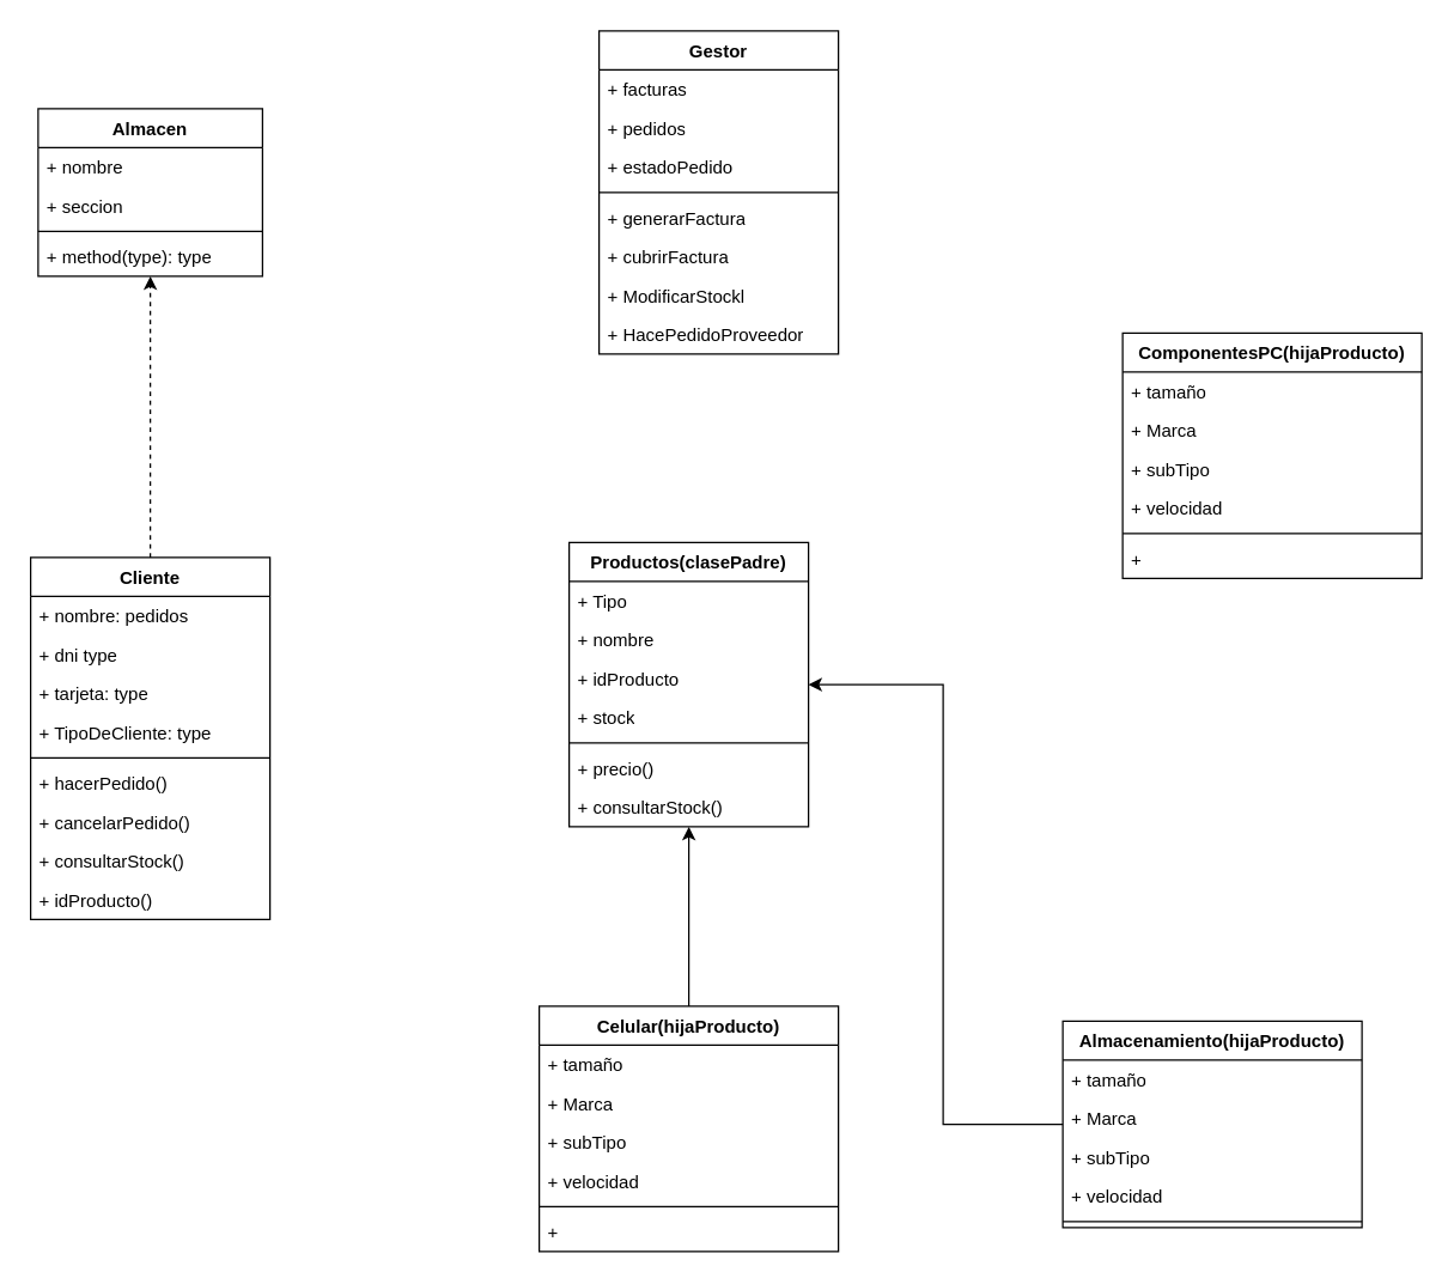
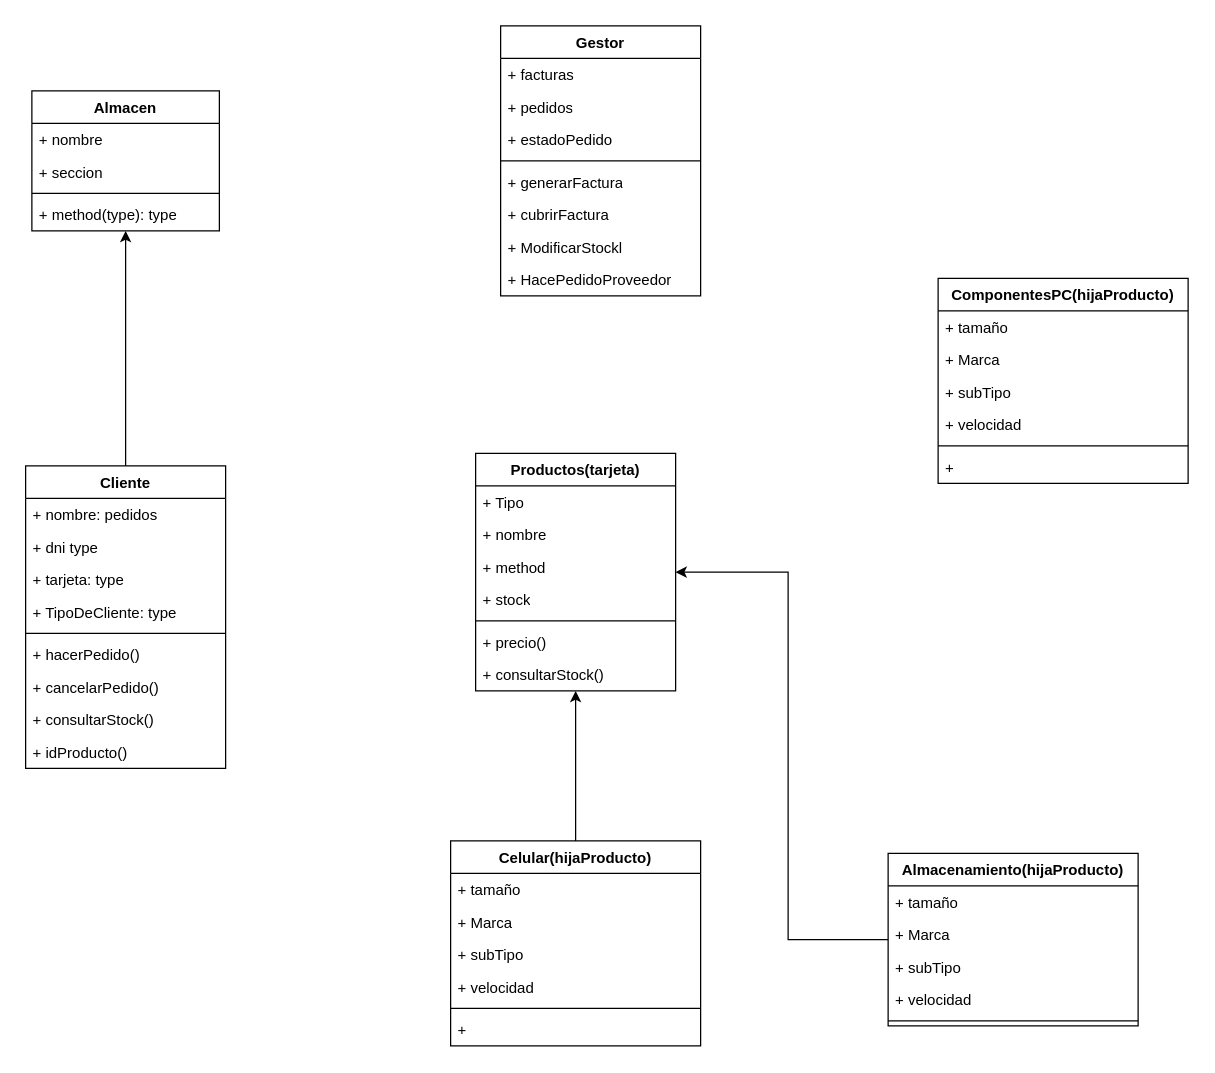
  <mxCell id="0" />
  <mxCell id="1" parent="0" />
- <mxCell id="2" style="edgeStyle=orthogonalEdgeStyle;rounded=0;orthogonalLoop=1;jettySize=auto;html=1;dashed=1;" edge="1" parent="1" source="3" target="13"><mxGeometry relative="1" as="geometry" /></mxCell>
+ <mxCell id="2" style="edgeStyle=orthogonalEdgeStyle;rounded=0;orthogonalLoop=1;jettySize=auto;html=1;" edge="1" parent="1" source="3" target="13"><mxGeometry relative="1" as="geometry" /></mxCell>
  <mxCell id="3" value="Cliente" style="swimlane;fontStyle=1;align=center;verticalAlign=top;childLayout=stackLayout;horizontal=1;startSize=26;horizontalStack=0;resizeParent=1;resizeParentMax=0;resizeLast=0;collapsible=1;marginBottom=0;whiteSpace=wrap;html=1;" vertex="1" parent="1"><mxGeometry x="20" y="372" width="160" height="242" as="geometry" /></mxCell>
  <mxCell id="4" value="+ nombre: pedidos" style="text;strokeColor=none;fillColor=none;align=left;verticalAlign=top;spacingLeft=4;spacingRight=4;overflow=hidden;rotatable=0;points=[[0,0.5],[1,0.5]];portConstraint=eastwest;whiteSpace=wrap;html=1;" vertex="1" parent="3"><mxGeometry y="26" width="160" height="26" as="geometry" /></mxCell>
  <mxCell id="5" value="+ dni type" style="text;strokeColor=none;fillColor=none;align=left;verticalAlign=top;spacingLeft=4;spacingRight=4;overflow=hidden;rotatable=0;points=[[0,0.5],[1,0.5]];portConstraint=eastwest;whiteSpace=wrap;html=1;" vertex="1" parent="3"><mxGeometry y="52" width="160" height="26" as="geometry" /></mxCell>
  <mxCell id="6" value="+ tarjeta: type" style="text;strokeColor=none;fillColor=none;align=left;verticalAlign=top;spacingLeft=4;spacingRight=4;overflow=hidden;rotatable=0;points=[[0,0.5],[1,0.5]];portConstraint=eastwest;whiteSpace=wrap;html=1;" vertex="1" parent="3"><mxGeometry y="78" width="160" height="26" as="geometry" /></mxCell>
  <mxCell id="7" value="+ TipoDeCliente: type" style="text;strokeColor=none;fillColor=none;align=left;verticalAlign=top;spacingLeft=4;spacingRight=4;overflow=hidden;rotatable=0;points=[[0,0.5],[1,0.5]];portConstraint=eastwest;whiteSpace=wrap;html=1;" vertex="1" parent="3"><mxGeometry y="104" width="160" height="26" as="geometry" /></mxCell>
  <mxCell id="8" value="" style="line;strokeWidth=1;fillColor=none;align=left;verticalAlign=middle;spacingTop=-1;spacingLeft=3;spacingRight=3;rotatable=0;labelPosition=right;points=[];portConstraint=eastwest;strokeColor=inherit;" vertex="1" parent="3"><mxGeometry y="130" width="160" height="8" as="geometry" /></mxCell>
  <mxCell id="9" value="+ hacerPedido()" style="text;strokeColor=none;fillColor=none;align=left;verticalAlign=top;spacingLeft=4;spacingRight=4;overflow=hidden;rotatable=0;points=[[0,0.5],[1,0.5]];portConstraint=eastwest;whiteSpace=wrap;html=1;" vertex="1" parent="3"><mxGeometry y="138" width="160" height="26" as="geometry" /></mxCell>
  <mxCell id="10" value="+ cancelarPedido()" style="text;strokeColor=none;fillColor=none;align=left;verticalAlign=top;spacingLeft=4;spacingRight=4;overflow=hidden;rotatable=0;points=[[0,0.5],[1,0.5]];portConstraint=eastwest;whiteSpace=wrap;html=1;" vertex="1" parent="3"><mxGeometry y="164" width="160" height="26" as="geometry" /></mxCell>
  <mxCell id="11" value="+ consultarStock()" style="text;strokeColor=none;fillColor=none;align=left;verticalAlign=top;spacingLeft=4;spacingRight=4;overflow=hidden;rotatable=0;points=[[0,0.5],[1,0.5]];portConstraint=eastwest;whiteSpace=wrap;html=1;" vertex="1" parent="3"><mxGeometry y="190" width="160" height="26" as="geometry" /></mxCell>
  <mxCell id="12" value="+ idProducto()" style="text;strokeColor=none;fillColor=none;align=left;verticalAlign=top;spacingLeft=4;spacingRight=4;overflow=hidden;rotatable=0;points=[[0,0.5],[1,0.5]];portConstraint=eastwest;whiteSpace=wrap;html=1;" vertex="1" parent="3"><mxGeometry y="216" width="160" height="26" as="geometry" /></mxCell>
  <mxCell id="13" value="Almacen" style="swimlane;fontStyle=1;align=center;verticalAlign=top;childLayout=stackLayout;horizontal=1;startSize=26;horizontalStack=0;resizeParent=1;resizeParentMax=0;resizeLast=0;collapsible=1;marginBottom=0;whiteSpace=wrap;html=1;" vertex="1" parent="1"><mxGeometry x="25" y="72" width="150" height="112" as="geometry" /></mxCell>
  <mxCell id="14" value="+ nombre" style="text;strokeColor=none;fillColor=none;align=left;verticalAlign=top;spacingLeft=4;spacingRight=4;overflow=hidden;rotatable=0;points=[[0,0.5],[1,0.5]];portConstraint=eastwest;whiteSpace=wrap;html=1;" vertex="1" parent="13"><mxGeometry y="26" width="150" height="26" as="geometry" /></mxCell>
  <mxCell id="15" value="+ seccion" style="text;strokeColor=none;fillColor=none;align=left;verticalAlign=top;spacingLeft=4;spacingRight=4;overflow=hidden;rotatable=0;points=[[0,0.5],[1,0.5]];portConstraint=eastwest;whiteSpace=wrap;html=1;" vertex="1" parent="13"><mxGeometry y="52" width="150" height="26" as="geometry" /></mxCell>
  <mxCell id="16" value="" style="line;strokeWidth=1;fillColor=none;align=left;verticalAlign=middle;spacingTop=-1;spacingLeft=3;spacingRight=3;rotatable=0;labelPosition=right;points=[];portConstraint=eastwest;strokeColor=inherit;" vertex="1" parent="13"><mxGeometry y="78" width="150" height="8" as="geometry" /></mxCell>
  <mxCell id="17" value="+ method(type): type" style="text;strokeColor=none;fillColor=none;align=left;verticalAlign=top;spacingLeft=4;spacingRight=4;overflow=hidden;rotatable=0;points=[[0,0.5],[1,0.5]];portConstraint=eastwest;whiteSpace=wrap;html=1;" vertex="1" parent="13"><mxGeometry y="86" width="150" height="26" as="geometry" /></mxCell>
  <mxCell id="18" value="Gestor" style="swimlane;fontStyle=1;align=center;verticalAlign=top;childLayout=stackLayout;horizontal=1;startSize=26;horizontalStack=0;resizeParent=1;resizeParentMax=0;resizeLast=0;collapsible=1;marginBottom=0;whiteSpace=wrap;html=1;" vertex="1" parent="1"><mxGeometry x="400" y="20" width="160" height="216" as="geometry" /></mxCell>
  <mxCell id="19" value="+ facturas" style="text;strokeColor=none;fillColor=none;align=left;verticalAlign=top;spacingLeft=4;spacingRight=4;overflow=hidden;rotatable=0;points=[[0,0.5],[1,0.5]];portConstraint=eastwest;whiteSpace=wrap;html=1;" vertex="1" parent="18"><mxGeometry y="26" width="160" height="26" as="geometry" /></mxCell>
  <mxCell id="20" value="+ pedidos" style="text;strokeColor=none;fillColor=none;align=left;verticalAlign=top;spacingLeft=4;spacingRight=4;overflow=hidden;rotatable=0;points=[[0,0.5],[1,0.5]];portConstraint=eastwest;whiteSpace=wrap;html=1;" vertex="1" parent="18"><mxGeometry y="52" width="160" height="26" as="geometry" /></mxCell>
  <mxCell id="21" value="+ estadoPedido" style="text;strokeColor=none;fillColor=none;align=left;verticalAlign=top;spacingLeft=4;spacingRight=4;overflow=hidden;rotatable=0;points=[[0,0.5],[1,0.5]];portConstraint=eastwest;whiteSpace=wrap;html=1;" vertex="1" parent="18"><mxGeometry y="78" width="160" height="26" as="geometry" /></mxCell>
  <mxCell id="22" value="" style="line;strokeWidth=1;fillColor=none;align=left;verticalAlign=middle;spacingTop=-1;spacingLeft=3;spacingRight=3;rotatable=0;labelPosition=right;points=[];portConstraint=eastwest;strokeColor=inherit;" vertex="1" parent="18"><mxGeometry y="104" width="160" height="8" as="geometry" /></mxCell>
  <mxCell id="23" value="+ generarFactura" style="text;strokeColor=none;fillColor=none;align=left;verticalAlign=top;spacingLeft=4;spacingRight=4;overflow=hidden;rotatable=0;points=[[0,0.5],[1,0.5]];portConstraint=eastwest;whiteSpace=wrap;html=1;" vertex="1" parent="18"><mxGeometry y="112" width="160" height="26" as="geometry" /></mxCell>
  <mxCell id="24" value="+ cubrirFactura" style="text;strokeColor=none;fillColor=none;align=left;verticalAlign=top;spacingLeft=4;spacingRight=4;overflow=hidden;rotatable=0;points=[[0,0.5],[1,0.5]];portConstraint=eastwest;whiteSpace=wrap;html=1;" vertex="1" parent="18"><mxGeometry y="138" width="160" height="26" as="geometry" /></mxCell>
  <mxCell id="25" value="+ ModificarStockl" style="text;strokeColor=none;fillColor=none;align=left;verticalAlign=top;spacingLeft=4;spacingRight=4;overflow=hidden;rotatable=0;points=[[0,0.5],[1,0.5]];portConstraint=eastwest;whiteSpace=wrap;html=1;" vertex="1" parent="18"><mxGeometry y="164" width="160" height="26" as="geometry" /></mxCell>
  <mxCell id="26" value="+ HacePedidoProveedor" style="text;strokeColor=none;fillColor=none;align=left;verticalAlign=top;spacingLeft=4;spacingRight=4;overflow=hidden;rotatable=0;points=[[0,0.5],[1,0.5]];portConstraint=eastwest;whiteSpace=wrap;html=1;" vertex="1" parent="18"><mxGeometry y="190" width="160" height="26" as="geometry" /></mxCell>
- <mxCell id="27" value="Productos(clasePadre)" style="swimlane;fontStyle=1;align=center;verticalAlign=top;childLayout=stackLayout;horizontal=1;startSize=26;horizontalStack=0;resizeParent=1;resizeParentMax=0;resizeLast=0;collapsible=1;marginBottom=0;whiteSpace=wrap;html=1;" vertex="1" parent="1"><mxGeometry x="380" y="362" width="160" height="190" as="geometry" /></mxCell>
+ <mxCell id="27" value="Productos(tarjeta)" style="swimlane;fontStyle=1;align=center;verticalAlign=top;childLayout=stackLayout;horizontal=1;startSize=26;horizontalStack=0;resizeParent=1;resizeParentMax=0;resizeLast=0;collapsible=1;marginBottom=0;whiteSpace=wrap;html=1;" vertex="1" parent="1"><mxGeometry x="380" y="362" width="160" height="190" as="geometry" /></mxCell>
  <mxCell id="28" value="+ Tipo" style="text;strokeColor=none;fillColor=none;align=left;verticalAlign=top;spacingLeft=4;spacingRight=4;overflow=hidden;rotatable=0;points=[[0,0.5],[1,0.5]];portConstraint=eastwest;whiteSpace=wrap;html=1;" vertex="1" parent="27"><mxGeometry y="26" width="160" height="26" as="geometry" /></mxCell>
  <mxCell id="29" value="+ nombre" style="text;strokeColor=none;fillColor=none;align=left;verticalAlign=top;spacingLeft=4;spacingRight=4;overflow=hidden;rotatable=0;points=[[0,0.5],[1,0.5]];portConstraint=eastwest;whiteSpace=wrap;html=1;" vertex="1" parent="27"><mxGeometry y="52" width="160" height="26" as="geometry" /></mxCell>
- <mxCell id="30" value="+ idProducto" style="text;strokeColor=none;fillColor=none;align=left;verticalAlign=top;spacingLeft=4;spacingRight=4;overflow=hidden;rotatable=0;points=[[0,0.5],[1,0.5]];portConstraint=eastwest;whiteSpace=wrap;html=1;" vertex="1" parent="27"><mxGeometry y="78" width="160" height="26" as="geometry" /></mxCell>
+ <mxCell id="30" value="+ method" style="text;strokeColor=none;fillColor=none;align=left;verticalAlign=top;spacingLeft=4;spacingRight=4;overflow=hidden;rotatable=0;points=[[0,0.5],[1,0.5]];portConstraint=eastwest;whiteSpace=wrap;html=1;" vertex="1" parent="27"><mxGeometry y="78" width="160" height="26" as="geometry" /></mxCell>
  <mxCell id="31" value="+ stock" style="text;strokeColor=none;fillColor=none;align=left;verticalAlign=top;spacingLeft=4;spacingRight=4;overflow=hidden;rotatable=0;points=[[0,0.5],[1,0.5]];portConstraint=eastwest;whiteSpace=wrap;html=1;" vertex="1" parent="27"><mxGeometry y="104" width="160" height="26" as="geometry" /></mxCell>
  <mxCell id="32" value="" style="line;strokeWidth=1;fillColor=none;align=left;verticalAlign=middle;spacingTop=-1;spacingLeft=3;spacingRight=3;rotatable=0;labelPosition=right;points=[];portConstraint=eastwest;strokeColor=inherit;" vertex="1" parent="27"><mxGeometry y="130" width="160" height="8" as="geometry" /></mxCell>
  <mxCell id="33" value="+ precio()" style="text;strokeColor=none;fillColor=none;align=left;verticalAlign=top;spacingLeft=4;spacingRight=4;overflow=hidden;rotatable=0;points=[[0,0.5],[1,0.5]];portConstraint=eastwest;whiteSpace=wrap;html=1;" vertex="1" parent="27"><mxGeometry y="138" width="160" height="26" as="geometry" /></mxCell>
  <mxCell id="34" value="+ consultarStock()" style="text;strokeColor=none;fillColor=none;align=left;verticalAlign=top;spacingLeft=4;spacingRight=4;overflow=hidden;rotatable=0;points=[[0,0.5],[1,0.5]];portConstraint=eastwest;whiteSpace=wrap;html=1;" vertex="1" parent="27"><mxGeometry y="164" width="160" height="26" as="geometry" /></mxCell>
  <mxCell id="35" value="ComponentesPC(hijaProducto)" style="swimlane;fontStyle=1;align=center;verticalAlign=top;childLayout=stackLayout;horizontal=1;startSize=26;horizontalStack=0;resizeParent=1;resizeParentMax=0;resizeLast=0;collapsible=1;marginBottom=0;whiteSpace=wrap;html=1;" vertex="1" parent="1"><mxGeometry x="750" y="222" width="200" height="164" as="geometry" /></mxCell>
  <mxCell id="36" value="+ tamaño" style="text;strokeColor=none;fillColor=none;align=left;verticalAlign=top;spacingLeft=4;spacingRight=4;overflow=hidden;rotatable=0;points=[[0,0.5],[1,0.5]];portConstraint=eastwest;whiteSpace=wrap;html=1;" vertex="1" parent="35"><mxGeometry y="26" width="200" height="26" as="geometry" /></mxCell>
  <mxCell id="37" value="+ Marca" style="text;strokeColor=none;fillColor=none;align=left;verticalAlign=top;spacingLeft=4;spacingRight=4;overflow=hidden;rotatable=0;points=[[0,0.5],[1,0.5]];portConstraint=eastwest;whiteSpace=wrap;html=1;" vertex="1" parent="35"><mxGeometry y="52" width="200" height="26" as="geometry" /></mxCell>
  <mxCell id="38" value="+ subTipo" style="text;strokeColor=none;fillColor=none;align=left;verticalAlign=top;spacingLeft=4;spacingRight=4;overflow=hidden;rotatable=0;points=[[0,0.5],[1,0.5]];portConstraint=eastwest;whiteSpace=wrap;html=1;" vertex="1" parent="35"><mxGeometry y="78" width="200" height="26" as="geometry" /></mxCell>
  <mxCell id="39" value="+ velocidad" style="text;strokeColor=none;fillColor=none;align=left;verticalAlign=top;spacingLeft=4;spacingRight=4;overflow=hidden;rotatable=0;points=[[0,0.5],[1,0.5]];portConstraint=eastwest;whiteSpace=wrap;html=1;" vertex="1" parent="35"><mxGeometry y="104" width="200" height="26" as="geometry" /></mxCell>
  <mxCell id="40" value="" style="line;strokeWidth=1;fillColor=none;align=left;verticalAlign=middle;spacingTop=-1;spacingLeft=3;spacingRight=3;rotatable=0;labelPosition=right;points=[];portConstraint=eastwest;strokeColor=inherit;" vertex="1" parent="35"><mxGeometry y="130" width="200" height="8" as="geometry" /></mxCell>
  <mxCell id="41" value="+&amp;nbsp;" style="text;strokeColor=none;fillColor=none;align=left;verticalAlign=top;spacingLeft=4;spacingRight=4;overflow=hidden;rotatable=0;points=[[0,0.5],[1,0.5]];portConstraint=eastwest;whiteSpace=wrap;html=1;" vertex="1" parent="35"><mxGeometry y="138" width="200" height="26" as="geometry" /></mxCell>
  <mxCell id="42" style="edgeStyle=orthogonalEdgeStyle;rounded=0;orthogonalLoop=1;jettySize=auto;html=1;" edge="1" parent="1" source="43" target="27"><mxGeometry relative="1" as="geometry"><Array as="points"><mxPoint x="630" y="751" /><mxPoint x="630" y="457" /></Array></mxGeometry></mxCell>
  <mxCell id="43" value="Almacenamiento(hijaProducto)" style="swimlane;fontStyle=1;align=center;verticalAlign=top;childLayout=stackLayout;horizontal=1;startSize=26;horizontalStack=0;resizeParent=1;resizeParentMax=0;resizeLast=0;collapsible=1;marginBottom=0;whiteSpace=wrap;html=1;" vertex="1" parent="1"><mxGeometry x="710" y="682" width="200" height="138" as="geometry" /></mxCell>
  <mxCell id="44" value="+ tamaño" style="text;strokeColor=none;fillColor=none;align=left;verticalAlign=top;spacingLeft=4;spacingRight=4;overflow=hidden;rotatable=0;points=[[0,0.5],[1,0.5]];portConstraint=eastwest;whiteSpace=wrap;html=1;" vertex="1" parent="43"><mxGeometry y="26" width="200" height="26" as="geometry" /></mxCell>
  <mxCell id="45" value="+ Marca" style="text;strokeColor=none;fillColor=none;align=left;verticalAlign=top;spacingLeft=4;spacingRight=4;overflow=hidden;rotatable=0;points=[[0,0.5],[1,0.5]];portConstraint=eastwest;whiteSpace=wrap;html=1;" vertex="1" parent="43"><mxGeometry y="52" width="200" height="26" as="geometry" /></mxCell>
  <mxCell id="46" value="+ subTipo" style="text;strokeColor=none;fillColor=none;align=left;verticalAlign=top;spacingLeft=4;spacingRight=4;overflow=hidden;rotatable=0;points=[[0,0.5],[1,0.5]];portConstraint=eastwest;whiteSpace=wrap;html=1;" vertex="1" parent="43"><mxGeometry y="78" width="200" height="26" as="geometry" /></mxCell>
  <mxCell id="47" value="+ velocidad" style="text;strokeColor=none;fillColor=none;align=left;verticalAlign=top;spacingLeft=4;spacingRight=4;overflow=hidden;rotatable=0;points=[[0,0.5],[1,0.5]];portConstraint=eastwest;whiteSpace=wrap;html=1;" vertex="1" parent="43"><mxGeometry y="104" width="200" height="26" as="geometry" /></mxCell>
  <mxCell id="48" value="" style="line;strokeWidth=1;fillColor=none;align=left;verticalAlign=middle;spacingTop=-1;spacingLeft=3;spacingRight=3;rotatable=0;labelPosition=right;points=[];portConstraint=eastwest;strokeColor=inherit;" vertex="1" parent="43"><mxGeometry y="130" width="200" height="8" as="geometry" /></mxCell>
  <mxCell id="49" style="edgeStyle=orthogonalEdgeStyle;rounded=0;orthogonalLoop=1;jettySize=auto;html=1;" edge="1" parent="1" source="50" target="27"><mxGeometry relative="1" as="geometry" /></mxCell>
  <mxCell id="50" value="Celular(hijaProducto)" style="swimlane;fontStyle=1;align=center;verticalAlign=top;childLayout=stackLayout;horizontal=1;startSize=26;horizontalStack=0;resizeParent=1;resizeParentMax=0;resizeLast=0;collapsible=1;marginBottom=0;whiteSpace=wrap;html=1;" vertex="1" parent="1"><mxGeometry x="360" y="672" width="200" height="164" as="geometry" /></mxCell>
  <mxCell id="51" value="+ tamaño" style="text;strokeColor=none;fillColor=none;align=left;verticalAlign=top;spacingLeft=4;spacingRight=4;overflow=hidden;rotatable=0;points=[[0,0.5],[1,0.5]];portConstraint=eastwest;whiteSpace=wrap;html=1;" vertex="1" parent="50"><mxGeometry y="26" width="200" height="26" as="geometry" /></mxCell>
  <mxCell id="52" value="+ Marca" style="text;strokeColor=none;fillColor=none;align=left;verticalAlign=top;spacingLeft=4;spacingRight=4;overflow=hidden;rotatable=0;points=[[0,0.5],[1,0.5]];portConstraint=eastwest;whiteSpace=wrap;html=1;" vertex="1" parent="50"><mxGeometry y="52" width="200" height="26" as="geometry" /></mxCell>
  <mxCell id="53" value="+ subTipo" style="text;strokeColor=none;fillColor=none;align=left;verticalAlign=top;spacingLeft=4;spacingRight=4;overflow=hidden;rotatable=0;points=[[0,0.5],[1,0.5]];portConstraint=eastwest;whiteSpace=wrap;html=1;" vertex="1" parent="50"><mxGeometry y="78" width="200" height="26" as="geometry" /></mxCell>
  <mxCell id="54" value="+ velocidad" style="text;strokeColor=none;fillColor=none;align=left;verticalAlign=top;spacingLeft=4;spacingRight=4;overflow=hidden;rotatable=0;points=[[0,0.5],[1,0.5]];portConstraint=eastwest;whiteSpace=wrap;html=1;" vertex="1" parent="50"><mxGeometry y="104" width="200" height="26" as="geometry" /></mxCell>
  <mxCell id="55" value="" style="line;strokeWidth=1;fillColor=none;align=left;verticalAlign=middle;spacingTop=-1;spacingLeft=3;spacingRight=3;rotatable=0;labelPosition=right;points=[];portConstraint=eastwest;strokeColor=inherit;" vertex="1" parent="50"><mxGeometry y="130" width="200" height="8" as="geometry" /></mxCell>
  <mxCell id="56" value="+&amp;nbsp;" style="text;strokeColor=none;fillColor=none;align=left;verticalAlign=top;spacingLeft=4;spacingRight=4;overflow=hidden;rotatable=0;points=[[0,0.5],[1,0.5]];portConstraint=eastwest;whiteSpace=wrap;html=1;" vertex="1" parent="50"><mxGeometry y="138" width="200" height="26" as="geometry" /></mxCell>
